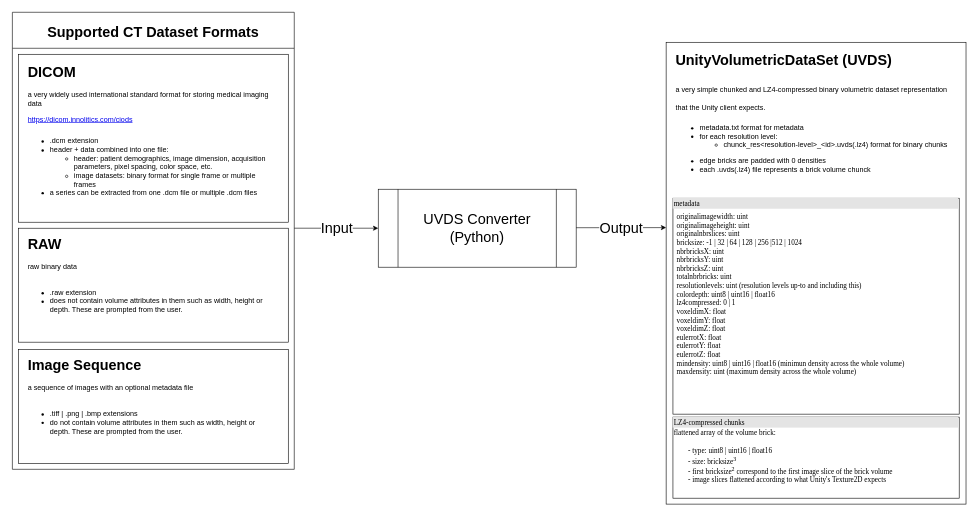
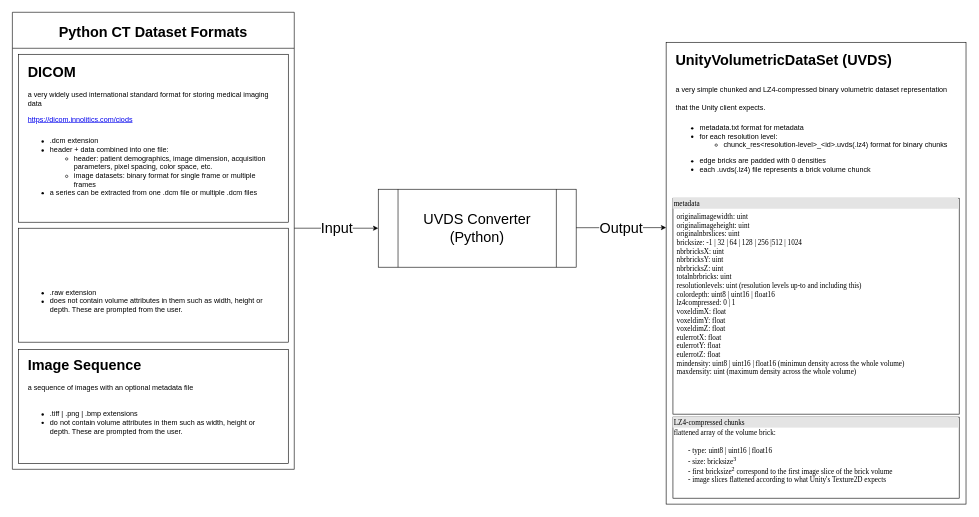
  <mxCell id="0" />
  <mxCell id="1" parent="0" />
  <mxCell id="2" value="&lt;font style=&quot;font-size: 24px;&quot;&gt;UVDS Converter&lt;br&gt;(Python)&lt;br&gt;&lt;/font&gt;" style="shape=process;whiteSpace=wrap;html=1;backgroundOutline=1;" parent="1" vertex="1"><mxGeometry x="630" y="315" width="330" height="130" as="geometry" /></mxCell>
- <mxCell id="3" value="Supported CT Dataset Formats" style="swimlane;fontSize=24;startSize=60;" parent="1" vertex="1"><mxGeometry x="20" y="20" width="470" height="762" as="geometry" /></mxCell>
+ <mxCell id="3" value="Python CT Dataset Formats" style="swimlane;fontSize=24;startSize=60;" parent="1" vertex="1"><mxGeometry x="20" y="20" width="470" height="762" as="geometry" /></mxCell>
  <mxCell id="4" value="" style="group" parent="3" vertex="1" connectable="0"><mxGeometry x="10" y="70" width="450" height="280" as="geometry" /></mxCell>
  <mxCell id="5" value="" style="rounded=0;whiteSpace=wrap;html=1;" parent="4" vertex="1"><mxGeometry width="450.0" height="280" as="geometry" /></mxCell>
  <mxCell id="6" value="&lt;h1&gt;DICOM&lt;/h1&gt;&lt;p&gt;a very widely used international standard format for storing medical imaging data&lt;/p&gt;&lt;p&gt;&lt;a href=&quot;https://dicom.innolitics.com/ciods&quot;&gt;https://dicom.innolitics.com/ciods&lt;/a&gt;&lt;br&gt;&lt;/p&gt;" style="text;html=1;strokeColor=none;fillColor=none;spacing=5;spacingTop=-20;whiteSpace=wrap;overflow=hidden;rounded=0;" parent="4" vertex="1"><mxGeometry x="10.71" y="9.66" width="417.86" height="110.34" as="geometry" /></mxCell>
  <mxCell id="7" value="&lt;ul&gt;&lt;li&gt;.dcm extension&lt;/li&gt;&lt;li&gt;header + data combined into one file:&lt;br&gt;&lt;/li&gt;&lt;ul&gt;&lt;li&gt;header: patient demographics, image dimension, acquisition parameters, pixel spacing, color space, etc.&lt;/li&gt;&lt;li&gt;image datasets: binary format for single frame or multiple frames&lt;/li&gt;&lt;/ul&gt;&lt;li&gt;a series can be extracted from one .dcm file or multiple .dcm files&lt;/li&gt;&lt;/ul&gt;" style="text;strokeColor=none;fillColor=none;html=1;whiteSpace=wrap;verticalAlign=middle;overflow=hidden;align=left;" parent="4" vertex="1"><mxGeometry x="10.714" y="106.207" width="407.143" height="164.138" as="geometry" /></mxCell>
  <mxCell id="8" value="" style="group" parent="3" vertex="1" connectable="0"><mxGeometry x="10" y="360" width="450" height="190" as="geometry" /></mxCell>
  <mxCell id="9" value="" style="rounded=0;whiteSpace=wrap;html=1;" parent="8" vertex="1"><mxGeometry width="450.0" height="190" as="geometry" /></mxCell>
- <mxCell id="10" value="&lt;h1&gt;RAW&lt;/h1&gt;&lt;p&gt;raw binary data&lt;/p&gt;" style="text;html=1;strokeColor=none;fillColor=none;spacing=5;spacingTop=-20;whiteSpace=wrap;overflow=hidden;rounded=0;" parent="8" vertex="1"><mxGeometry x="10.714" y="6.552" width="417.857" height="65.517" as="geometry" /></mxCell>
  <mxCell id="11" value="&lt;ul&gt;&lt;li&gt;.raw extension&lt;/li&gt;&lt;li&gt;does not contain volume attributes in them such as width, height or depth. These are prompted from the user.&lt;/li&gt;&lt;/ul&gt;" style="text;strokeColor=none;fillColor=none;html=1;whiteSpace=wrap;verticalAlign=middle;overflow=hidden;align=left;" parent="8" vertex="1"><mxGeometry x="10.71" y="85" width="407.14" height="73.45" as="geometry" /></mxCell>
  <mxCell id="12" value="" style="group" parent="3" vertex="1" connectable="0"><mxGeometry x="10" y="562" width="450" height="190" as="geometry" /></mxCell>
  <mxCell id="13" value="" style="rounded=0;whiteSpace=wrap;html=1;" parent="12" vertex="1"><mxGeometry width="450.0" height="190" as="geometry" /></mxCell>
  <mxCell id="14" value="&lt;h1&gt;Image Sequence&lt;/h1&gt;&lt;p&gt;a sequence of images with an optional metadata file&lt;/p&gt;" style="text;html=1;strokeColor=none;fillColor=none;spacing=5;spacingTop=-20;whiteSpace=wrap;overflow=hidden;rounded=0;" parent="12" vertex="1"><mxGeometry x="10.714" y="6.552" width="417.857" height="65.517" as="geometry" /></mxCell>
  <mxCell id="15" value="&lt;ul&gt;&lt;li&gt;.tiff | .png | .bmp extensions&lt;/li&gt;&lt;li&gt;do not contain volume attributes in them such as width, height or depth. These are prompted from the user.&lt;/li&gt;&lt;/ul&gt;" style="text;strokeColor=none;fillColor=none;html=1;whiteSpace=wrap;verticalAlign=middle;overflow=hidden;align=left;" parent="12" vertex="1"><mxGeometry x="10.71" y="85" width="407.14" height="73.45" as="geometry" /></mxCell>
  <mxCell id="16" value="" style="endArrow=classic;html=1;fontSize=24;entryX=0;entryY=0.5;entryDx=0;entryDy=0;" parent="1" target="2" edge="1"><mxGeometry relative="1" as="geometry"><mxPoint x="490" y="380" as="sourcePoint" /><mxPoint x="590" y="390" as="targetPoint" /></mxGeometry></mxCell>
  <mxCell id="17" value="Input" style="edgeLabel;resizable=0;html=1;align=center;verticalAlign=middle;fontSize=24;" parent="16" connectable="0" vertex="1"><mxGeometry relative="1" as="geometry" /></mxCell>
  <mxCell id="18" value="" style="endArrow=classic;html=1;fontSize=24;" parent="1" edge="1"><mxGeometry relative="1" as="geometry"><mxPoint x="960" y="379.17" as="sourcePoint" /><mxPoint x="1110" y="379" as="targetPoint" /></mxGeometry></mxCell>
  <mxCell id="19" value="Output" style="edgeLabel;resizable=0;html=1;align=center;verticalAlign=middle;fontSize=24;" parent="18" connectable="0" vertex="1"><mxGeometry relative="1" as="geometry" /></mxCell>
  <mxCell id="20" value="" style="group;spacing=0;verticalAlign=top;" parent="1" vertex="1" connectable="0"><mxGeometry x="1110" y="70" width="500" height="770" as="geometry" /></mxCell>
  <mxCell id="21" value="" style="rounded=0;whiteSpace=wrap;html=1;fontSize=24;" parent="20" vertex="1"><mxGeometry width="500" height="770" as="geometry" /></mxCell>
  <mxCell id="22" value="&lt;h1&gt;&lt;span style=&quot;background-color: initial;&quot;&gt;UnityVolumetricDataSet (UVDS)&lt;/span&gt;&lt;/h1&gt;&lt;h1&gt;&lt;span style=&quot;font-size: 12px; font-weight: 400;&quot;&gt;a very simple chunked and LZ4-compressed binary volumetric dataset representation that the Unity client expects.&lt;/span&gt;&lt;/h1&gt;&lt;div&gt;&lt;ul&gt;&lt;li&gt;&lt;span style=&quot;font-size: 12px; font-weight: 400;&quot;&gt;metadata.txt format for metadata&lt;/span&gt;&lt;/li&gt;&lt;li&gt;&lt;span style=&quot;font-size: 12px; font-weight: 400;&quot;&gt;for each resolution level:&lt;/span&gt;&lt;/li&gt;&lt;ul&gt;&lt;li&gt;chunck_res&amp;lt;resolution-level&amp;gt;_&amp;lt;id&amp;gt;.uvds(.lz4) format for binary chunks&lt;/li&gt;&lt;/ul&gt;&lt;/ul&gt;&lt;ul&gt;&lt;li&gt;edge bricks are padded with 0 densities&lt;/li&gt;&lt;li&gt;each .uvds(.lz4) file represents a brick volume chunck&lt;/li&gt;&lt;/ul&gt;&lt;/div&gt;" style="text;html=1;strokeColor=none;fillColor=none;spacing=5;spacingTop=-20;whiteSpace=wrap;overflow=hidden;rounded=0;fontSize=12;" parent="20" vertex="1"><mxGeometry x="11.36" y="11.041" width="477.27" height="274.604" as="geometry" /></mxCell>
  <mxCell id="23" value="&lt;div style=&quot;box-sizing: border-box; width: 100%; background: rgb(228, 228, 228); padding: 2px;&quot;&gt;metadata&lt;/div&gt;&lt;table style=&quot;width:100%;font-size:1em;&quot; cellpadding=&quot;2&quot; cellspacing=&quot;0&quot;&gt;&lt;tbody&gt;&lt;tr&gt;&lt;td&gt;&lt;/td&gt;&lt;td style=&quot;&quot;&gt;&lt;/td&gt;&lt;/tr&gt;&lt;tr&gt;&lt;td style=&quot;&quot;&gt;&lt;/td&gt;&lt;td&gt;&lt;div style=&quot;&quot;&gt;originalimagewidth: uint&lt;br&gt;&lt;/div&gt;&lt;div style=&quot;&quot;&gt;originalimageheight: uint&lt;span style=&quot;background-color: initial; font-size: 1em;&quot;&gt;&lt;br&gt;&lt;/span&gt;&lt;/div&gt;&lt;div style=&quot;&quot;&gt;&lt;span style=&quot;background-color: initial; font-size: 1em;&quot;&gt;originalnbrslices: uint&lt;/span&gt;&lt;/div&gt;&lt;div style=&quot;&quot;&gt;&lt;span style=&quot;background-color: initial; font-size: 1em;&quot;&gt;bricksize: -1 | 32 | 64 | 128 | 256 |512 | 1024&lt;/span&gt;&lt;/div&gt;&lt;div style=&quot;&quot;&gt;&lt;span style=&quot;background-color: initial;&quot;&gt;&lt;font style=&quot;&quot;&gt;nbrbricksX: uint&lt;br&gt;&lt;/font&gt;&lt;/span&gt;&lt;/div&gt;&lt;div style=&quot;&quot;&gt;&lt;span style=&quot;background-color: initial;&quot;&gt;&lt;font style=&quot;&quot;&gt;nbrbricksY: uint&lt;br&gt;&lt;/font&gt;&lt;/span&gt;&lt;/div&gt;&lt;div style=&quot;&quot;&gt;&lt;span style=&quot;background-color: initial;&quot;&gt;&lt;font style=&quot;&quot;&gt;nbrbricksZ: uint&lt;br&gt;&lt;/font&gt;&lt;/span&gt;&lt;/div&gt;&lt;div style=&quot;&quot;&gt;&lt;span style=&quot;font-size: 1em; background-color: initial;&quot;&gt;&lt;font&gt;totalnbrbricks: uint&lt;/font&gt;&lt;/span&gt;&lt;/div&gt;&lt;div style=&quot;&quot;&gt;&lt;span style=&quot;font-size: 1em; background-color: initial;&quot;&gt;&lt;font&gt;resolutionlevels: uint (resolution levels up-to and including this)&lt;/font&gt;&lt;/span&gt;&lt;/div&gt;&lt;div style=&quot;&quot;&gt;&lt;span style=&quot;font-size: 1em; background-color: initial;&quot;&gt;&lt;font&gt;colordepth: uint8 | uint16 | float16&lt;/font&gt;&lt;/span&gt;&lt;/div&gt;&lt;div style=&quot;&quot;&gt;lz4compressed: 0 | 1&lt;/div&gt;&lt;div style=&quot;&quot;&gt;&lt;span style=&quot;font-size: 1em; background-color: initial;&quot;&gt;&lt;font&gt;voxeldimX: float&lt;/font&gt;&lt;/span&gt;&lt;/div&gt;&lt;div style=&quot;&quot;&gt;&lt;span style=&quot;background-color: initial; font-size: 1em;&quot;&gt;voxeldimY: float&lt;/span&gt;&lt;/div&gt;&lt;div style=&quot;&quot;&gt;&lt;span style=&quot;font-size: 1em; background-color: initial;&quot;&gt;&lt;font&gt;voxeldimZ: float&lt;/font&gt;&lt;/span&gt;&lt;/div&gt;&lt;div style=&quot;&quot;&gt;&lt;span style=&quot;font-size: 1em; background-color: initial;&quot;&gt;&lt;font&gt;eulerrotX: float&lt;/font&gt;&lt;/span&gt;&lt;/div&gt;&lt;div style=&quot;&quot;&gt;&lt;span style=&quot;font-size: 1em; background-color: initial;&quot;&gt;&lt;font&gt;eulerrotY: float&lt;/font&gt;&lt;/span&gt;&lt;/div&gt;&lt;div style=&quot;&quot;&gt;&lt;span style=&quot;font-size: 1em; background-color: initial;&quot;&gt;&lt;font&gt;eulerrotZ: float&lt;/font&gt;&lt;/span&gt;&lt;/div&gt;&lt;div style=&quot;&quot;&gt;&lt;span style=&quot;font-size: 1em; background-color: initial;&quot;&gt;&lt;font&gt;mindensity: uint8 | uint16 | float16 (minimun density across the whole volume)&lt;/font&gt;&lt;/span&gt;&lt;/div&gt;&lt;div style=&quot;&quot;&gt;&lt;span style=&quot;font-size: 1em; background-color: initial;&quot;&gt;&lt;font&gt;maxdensity: uint (maximum density across the whole volume)&lt;/font&gt;&lt;/span&gt;&lt;/div&gt;&lt;/td&gt;&lt;/tr&gt;&lt;/tbody&gt;&lt;/table&gt;" style="verticalAlign=top;align=left;overflow=fill;html=1;fontSize=12;fontFamily=Tahoma;spacing=0;" parent="20" vertex="1"><mxGeometry x="11.36" y="260" width="477.27" height="360" as="geometry" /></mxCell>
  <mxCell id="24" value="&lt;div style=&quot;box-sizing: border-box; width: 100%; background: rgb(228, 228, 228); padding: 2px;&quot;&gt;LZ4-compressed chunks&lt;/div&gt;&lt;table style=&quot;width:100%;font-size:1em;&quot; cellpadding=&quot;2&quot; cellspacing=&quot;0&quot;&gt;&lt;tbody&gt;&lt;tr&gt;&lt;td&gt;flattened array of the volume brick:&lt;br&gt;&lt;br&gt;&lt;span style=&quot;white-space: pre;&quot;&gt;&#09;&lt;/span&gt;- type: uint8 | uint16 | float16&lt;br&gt;&lt;span style=&quot;white-space: pre;&quot;&gt;&#09;&lt;/span&gt;- size: bricksize&lt;sup&gt;3&lt;br&gt;&lt;/sup&gt;&lt;span style=&quot;white-space: pre;&quot;&gt;&#09;&lt;/span&gt;- first bricksize&lt;sup&gt;2&lt;/sup&gt;&amp;nbsp;correspond to the first image slice of the brick volume&lt;br&gt;&lt;span style=&quot;white-space: pre;&quot;&gt;&#09;&lt;/span&gt;- image slices flattened according to what Unity's Texture2D expects&lt;br&gt;&lt;/td&gt;&lt;td style=&quot;&quot;&gt;&lt;font&gt;&amp;nbsp;&lt;/font&gt;&lt;/td&gt;&lt;/tr&gt;&lt;/tbody&gt;&lt;/table&gt;" style="verticalAlign=top;align=left;overflow=fill;html=1;fontSize=12;fontFamily=Tahoma;spacing=0;" parent="20" vertex="1"><mxGeometry x="11.36" y="624.928" width="477.27" height="135.196" as="geometry" /></mxCell>
